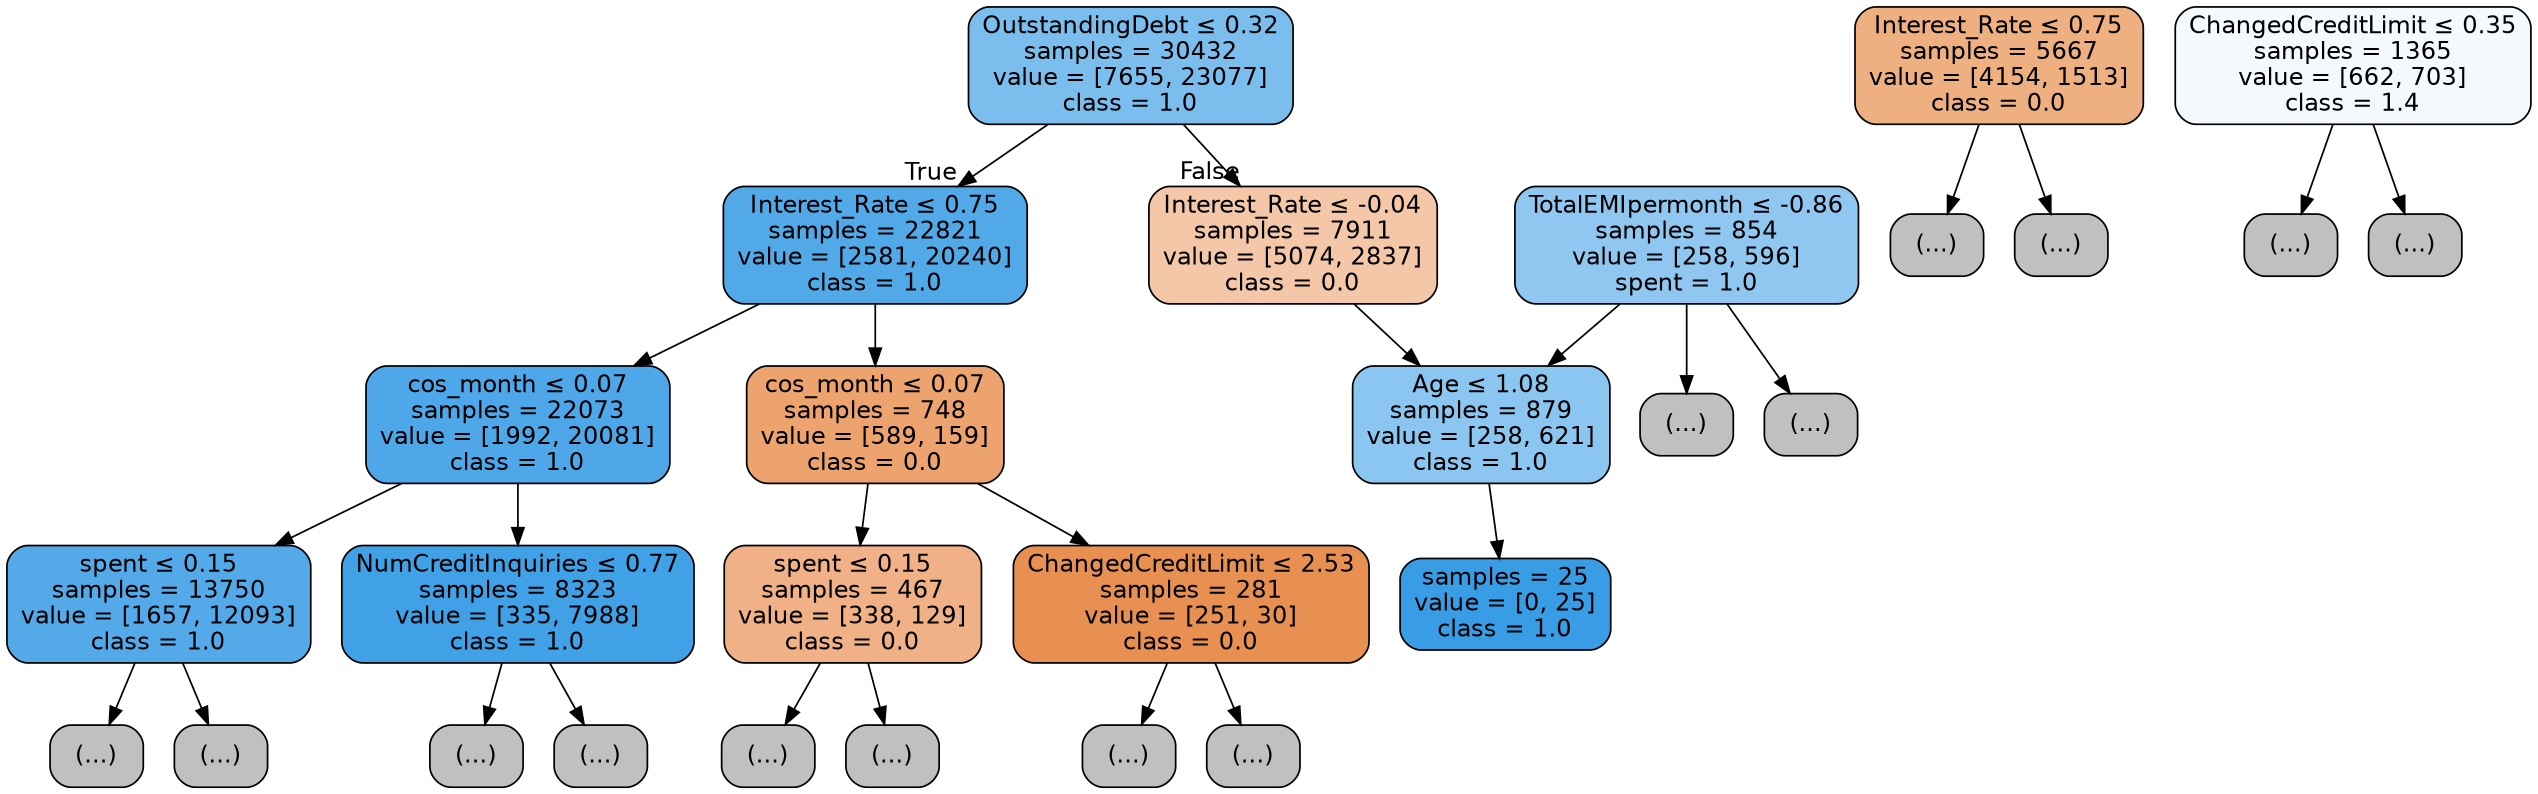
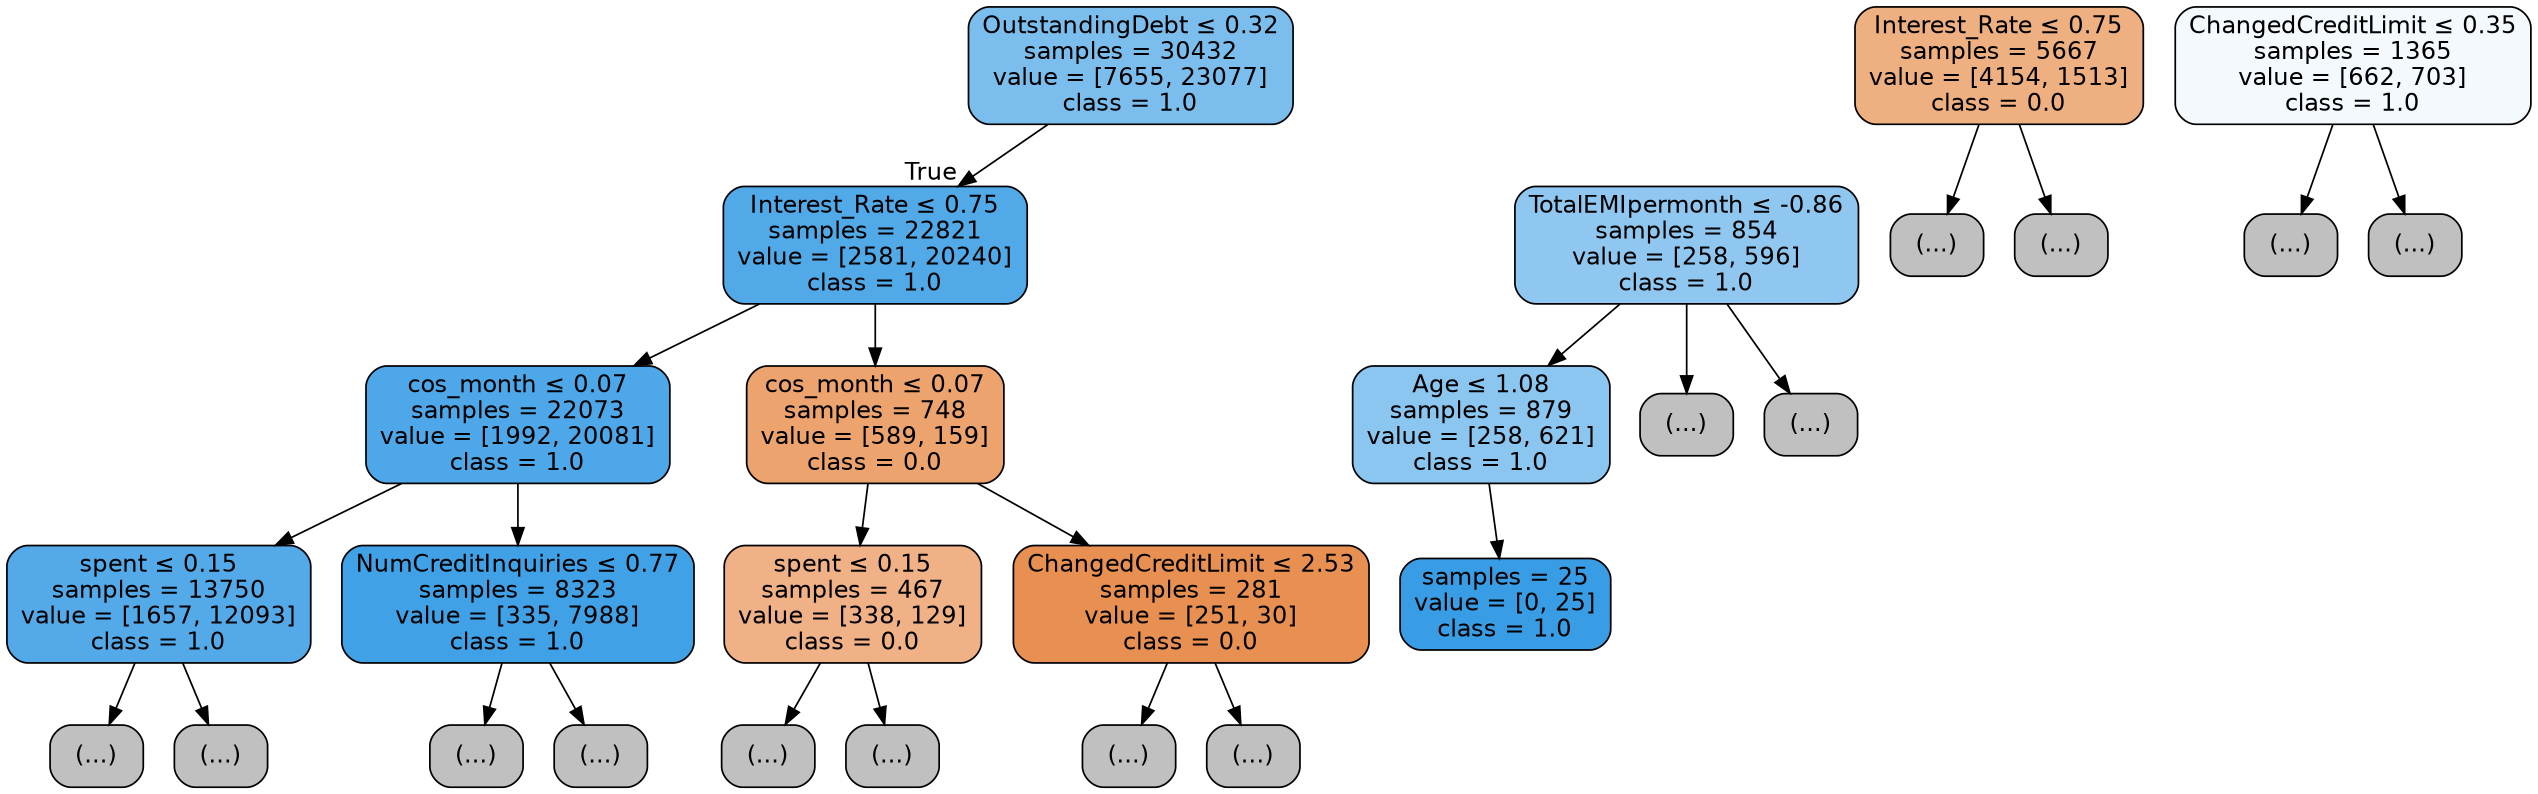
  digraph {
    node [color=black fillcolor="#C0C0C0" fontname=helvetica shape=box style="filled, rounded"]
    edge [fontname=helvetica]
    n1 [fillcolor="#7bbeee" label=<OutstandingDebt &le; 0.32<br/>samples = 30432<br/>value = [7655, 23077]<br/>class = 1.0>]
    n2 [fillcolor="#52a9e8" label=<Interest_Rate &le; 0.75<br/>samples = 22821<br/>value = [2581, 20240]<br/>class = 1.0>]
-   n3 [fillcolor="#f4c7a8" label=<Interest_Rate &le; -0.04<br/>samples = 7911<br/>value = [5074, 2837]<br/>class = 0.0>]
    n4 [fillcolor="#4da7e8" label=<cos_month &le; 0.07<br/>samples = 22073<br/>value = [1992, 20081]<br/>class = 1.0>]
    n5 [fillcolor="#eca36e" label=<cos_month &le; 0.07<br/>samples = 748<br/>value = [589, 159]<br/>class = 0.0>]
    n6 [fillcolor="#8bc6f0" label=<Age &le; 1.08<br/>samples = 879<br/>value = [258, 621]<br/>class = 1.0>]
    n7 [fillcolor="#54aae9" label=<spent &le; 0.15<br/>samples = 13750<br/>value = [1657, 12093]<br/>class = 1.0>]
    n8 [fillcolor="#41a1e6" label=<NumCreditInquiries &le; 0.77<br/>samples = 8323<br/>value = [335, 7988]<br/>class = 1.0>]
    n9 [fillcolor="#efb185" label=<spent &le; 0.15<br/>samples = 467<br/>value = [338, 129]<br/>class = 0.0>]
    n10 [fillcolor="#e89051" label=<ChangedCreditLimit &le; 2.53<br/>samples = 281<br/>value = [251, 30]<br/>class = 0.0>]
    n11 [label="(...)"]
    n12 [label="(...)"]
    n13 [label="(...)"]
    n14 [label="(...)"]
    n15 [label="(...)"]
    n16 [label="(...)"]
    n17 [label="(...)"]
    n18 [label="(...)"]
    n19 [fillcolor="#399de5" label=<samples = 25<br/>value = [0, 25]<br/>class = 1.0>]
-   n20 [fillcolor="#8fc7f0" label=<TotalEMIpermonth &le; -0.86<br/>samples = 854<br/>value = [258, 596]<br/>spent = 1.0>]
+   n20 [fillcolor="#8fc7f0" label=<TotalEMIpermonth &le; -0.86<br/>samples = 854<br/>value = [258, 596]<br/>class = 1.0>]
    n21 [label="(...)"]
    n22 [label="(...)"]
    n23 [fillcolor="#eeaf81" label=<Interest_Rate &le; 0.75<br/>samples = 5667<br/>value = [4154, 1513]<br/>class = 0.0>]
    n24 [label="(...)"]
    n25 [label="(...)"]
-   n26 [fillcolor="#f3f9fd" label=<ChangedCreditLimit &le; 0.35<br/>samples = 1365<br/>value = [662, 703]<br/>class = 1.4>]
+   n26 [fillcolor="#f3f9fd" label=<ChangedCreditLimit &le; 0.35<br/>samples = 1365<br/>value = [662, 703]<br/>class = 1.0>]
    n27 [label="(...)"]
    n28 [label="(...)"]
    n1 -> n2 [headlabel=True labelangle=45 labeldistance=2.5]
-   n1 -> n3 [headlabel=False labelangle=-45 labeldistance=2.5]
    n2 -> n4
    n2 -> n5
-   n3 -> n6
    n4 -> n7
    n4 -> n8
    n5 -> n9
    n5 -> n10
    n6 -> n19
    n7 -> n11
    n7 -> n12
    n8 -> n13
    n8 -> n14
    n9 -> n15
    n9 -> n16
    n10 -> n17
    n10 -> n18
    n20 -> n6
    n20 -> n21
    n20 -> n22
    n23 -> n24
    n23 -> n25
    n26 -> n27
    n26 -> n28
  }
